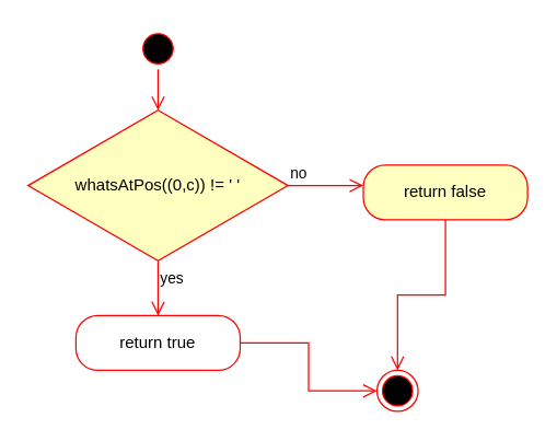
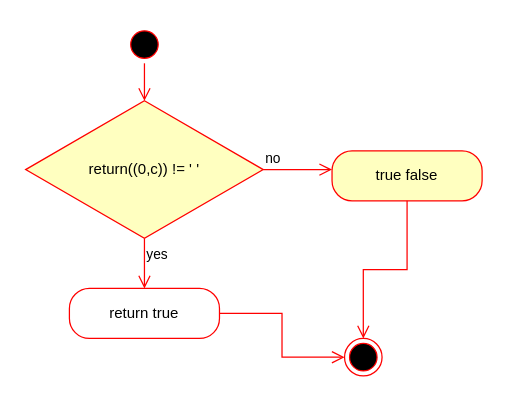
  <mxCell id="0" />
  <mxCell id="1" parent="0" />
  <mxCell id="2" value="" style="ellipse;html=1;shape=startState;fillColor=#000000;strokeColor=#ff0000;" parent="1" vertex="1"><mxGeometry x="100" y="20" width="30" height="30" as="geometry" /></mxCell>
  <mxCell id="3" value="" style="edgeStyle=orthogonalEdgeStyle;html=1;verticalAlign=bottom;endArrow=open;endSize=8;strokeColor=#ff0000;rounded=0;" parent="1" source="2" edge="1"><mxGeometry relative="1" as="geometry"><mxPoint x="115" y="80" as="targetPoint" /></mxGeometry></mxCell>
- <mxCell id="4" value="whatsAtPos((0,c)) != ' '" style="rhombus;whiteSpace=wrap;html=1;fillColor=#ffffc0;strokeColor=#ff0000;" parent="1" vertex="1"><mxGeometry x="20" y="80" width="190" height="110" as="geometry" /></mxCell>
+ <mxCell id="4" value="return((0,c)) != ' '" style="rhombus;whiteSpace=wrap;html=1;fillColor=#ffffc0;strokeColor=#ff0000;" parent="1" vertex="1"><mxGeometry x="20" y="80" width="190" height="110" as="geometry" /></mxCell>
  <mxCell id="5" value="no" style="edgeStyle=orthogonalEdgeStyle;html=1;align=left;verticalAlign=bottom;endArrow=open;endSize=8;strokeColor=#ff0000;rounded=0;" parent="1" source="4" edge="1"><mxGeometry x="-1" relative="1" as="geometry"><mxPoint x="265" y="135" as="targetPoint" /></mxGeometry></mxCell>
  <mxCell id="6" value="yes" style="edgeStyle=orthogonalEdgeStyle;html=1;align=left;verticalAlign=top;endArrow=open;endSize=8;strokeColor=#ff0000;rounded=0;" parent="1" source="4" edge="1"><mxGeometry x="-1" relative="1" as="geometry"><mxPoint x="115" y="230" as="targetPoint" /></mxGeometry></mxCell>
- <mxCell id="7" value="return false" style="rounded=1;whiteSpace=wrap;html=1;arcSize=40;fontColor=#000000;fillColor=#ffffc0;strokeColor=#ff0000;" parent="1" vertex="1"><mxGeometry x="265" y="120" width="120" height="40" as="geometry" /></mxCell>
+ <mxCell id="7" value="true false" style="rounded=1;whiteSpace=wrap;html=1;arcSize=40;fontColor=#000000;fillColor=#ffffc0;strokeColor=#ff0000;" parent="1" vertex="1"><mxGeometry x="265" y="120" width="120" height="40" as="geometry" /></mxCell>
  <mxCell id="8" value="" style="edgeStyle=orthogonalEdgeStyle;html=1;verticalAlign=bottom;endArrow=open;endSize=8;strokeColor=#ff0000;rounded=0;entryX=0.5;entryY=0;entryDx=0;entryDy=0;" parent="1" source="7" target="11" edge="1"><mxGeometry relative="1" as="geometry"><mxPoint x="325" y="220" as="targetPoint" /></mxGeometry></mxCell>
  <mxCell id="9" value="return true" style="rounded=1;whiteSpace=wrap;html=1;arcSize=40;fontColor=#000000;fillColor=#ffffff;strokeColor=#ff0000;" parent="1" vertex="1"><mxGeometry x="55" y="230" width="120" height="40" as="geometry" /></mxCell>
  <mxCell id="10" value="" style="edgeStyle=orthogonalEdgeStyle;html=1;verticalAlign=bottom;endArrow=open;endSize=8;strokeColor=#ff0000;rounded=0;entryX=0;entryY=0.5;entryDx=0;entryDy=0;" parent="1" source="9" target="11" edge="1"><mxGeometry relative="1" as="geometry"><mxPoint x="115" y="330" as="targetPoint" /></mxGeometry></mxCell>
  <mxCell id="11" value="" style="ellipse;html=1;shape=endState;fillColor=#000000;strokeColor=#ff0000;" parent="1" vertex="1"><mxGeometry x="275" y="270" width="30" height="30" as="geometry" /></mxCell>
